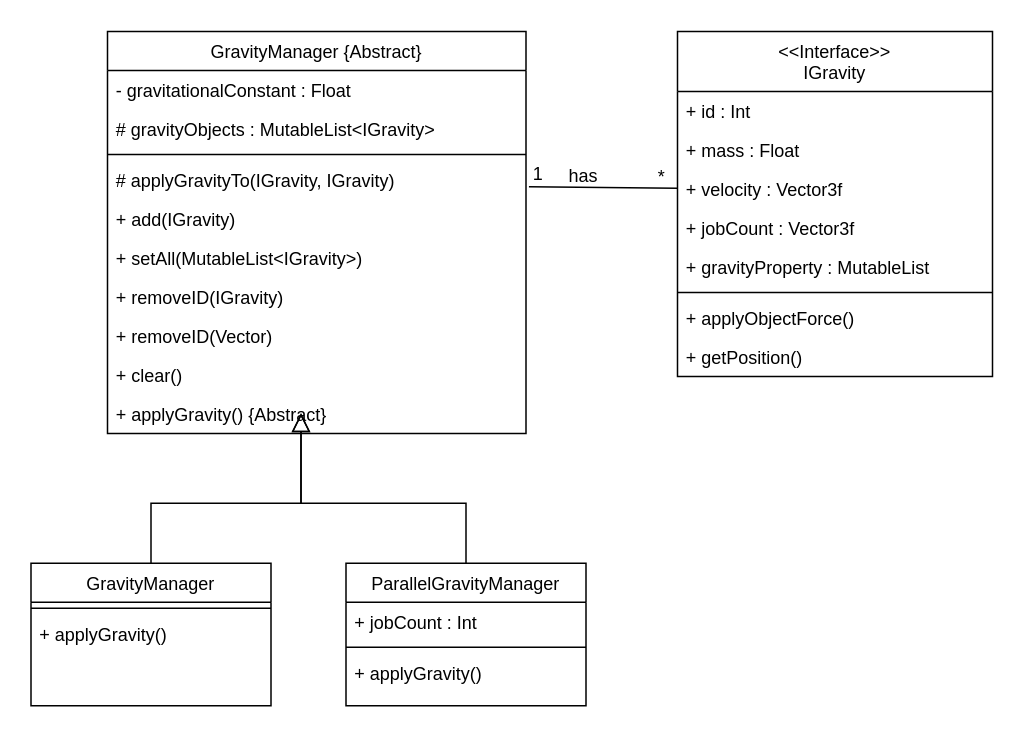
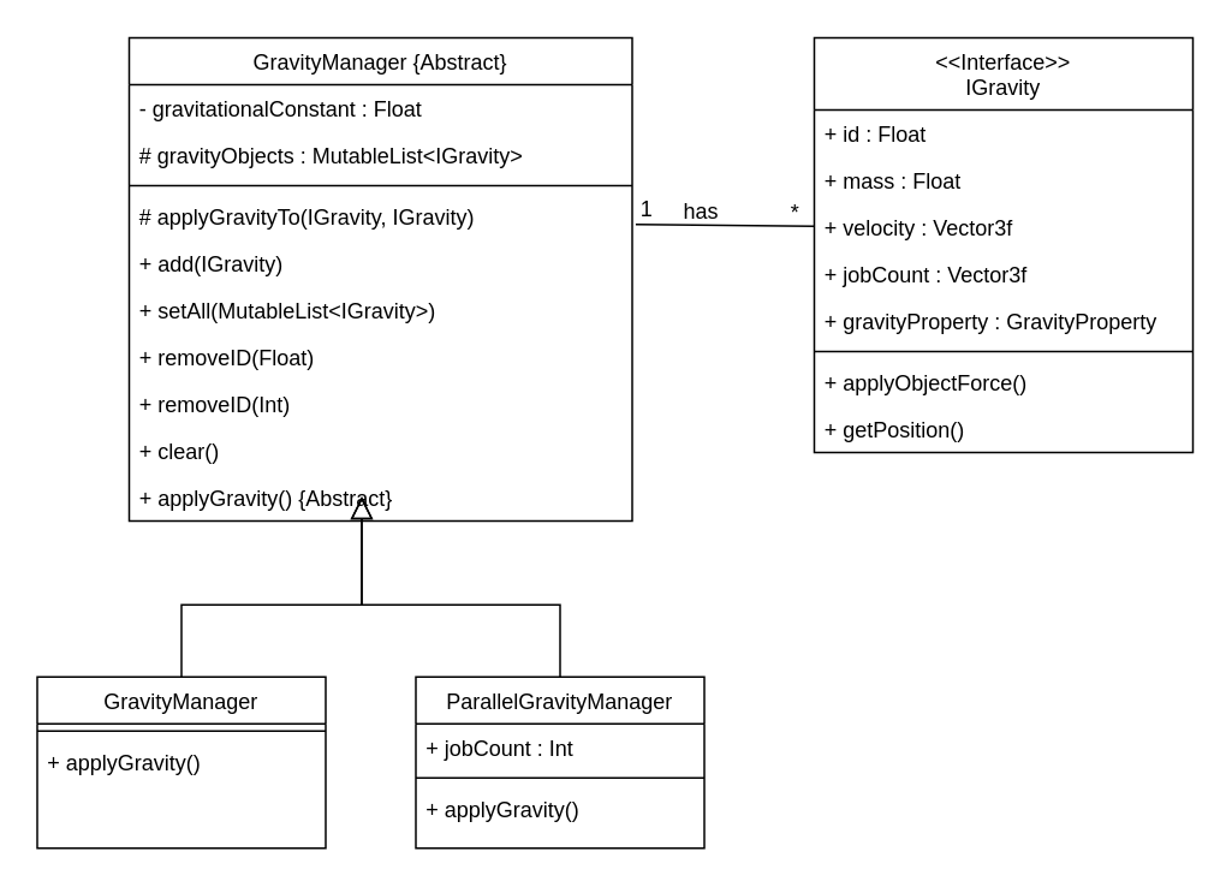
  <mxCell id="0" />
  <mxCell id="1" parent="0" />
  <mxCell id="2" value="GravityManager {Abstract}" style="swimlane;fontStyle=0;align=center;verticalAlign=top;childLayout=stackLayout;horizontal=1;startSize=26;horizontalStack=0;resizeParent=1;resizeLast=0;collapsible=1;marginBottom=0;rounded=0;shadow=0;strokeWidth=1;fillColor=none;" parent="1" vertex="1"><mxGeometry x="71" y="20.5" width="279" height="268" as="geometry"><mxRectangle x="230" y="140" width="160" height="26" as="alternateBounds" /></mxGeometry></mxCell>
  <mxCell id="3" value="- gravitationalConstant : Float" style="text;strokeColor=none;fillColor=none;align=left;verticalAlign=top;spacingLeft=4;spacingRight=4;overflow=hidden;rotatable=0;points=[[0,0.5],[1,0.5]];portConstraint=eastwest;" parent="2" vertex="1"><mxGeometry y="26" width="279" height="26" as="geometry" /></mxCell>
  <mxCell id="4" value="# gravityObjects : MutableList&lt;IGravity&gt;" style="text;strokeColor=none;fillColor=none;align=left;verticalAlign=top;spacingLeft=4;spacingRight=4;overflow=hidden;rotatable=0;points=[[0,0.5],[1,0.5]];portConstraint=eastwest;" parent="2" vertex="1"><mxGeometry y="52" width="279" height="26" as="geometry" /></mxCell>
  <mxCell id="5" value="" style="line;html=1;strokeWidth=1;align=left;verticalAlign=middle;spacingTop=-1;spacingLeft=3;spacingRight=3;rotatable=0;labelPosition=right;points=[];portConstraint=eastwest;" parent="2" vertex="1"><mxGeometry y="78" width="279" height="8" as="geometry" /></mxCell>
  <mxCell id="6" value="# applyGravityTo(IGravity, IGravity)" style="text;strokeColor=none;fillColor=none;align=left;verticalAlign=top;spacingLeft=4;spacingRight=4;overflow=hidden;rotatable=0;points=[[0,0.5],[1,0.5]];portConstraint=eastwest;" parent="2" vertex="1"><mxGeometry y="86" width="279" height="26" as="geometry" /></mxCell>
  <mxCell id="7" value="+ add(IGravity)" style="text;strokeColor=none;fillColor=none;align=left;verticalAlign=top;spacingLeft=4;spacingRight=4;overflow=hidden;rotatable=0;points=[[0,0.5],[1,0.5]];portConstraint=eastwest;" parent="2" vertex="1"><mxGeometry y="112" width="279" height="26" as="geometry" /></mxCell>
  <mxCell id="8" value="+ setAll(MutableList&lt;IGravity&gt;)" style="text;strokeColor=none;fillColor=none;align=left;verticalAlign=top;spacingLeft=4;spacingRight=4;overflow=hidden;rotatable=0;points=[[0,0.5],[1,0.5]];portConstraint=eastwest;" parent="2" vertex="1"><mxGeometry y="138" width="279" height="26" as="geometry" /></mxCell>
- <mxCell id="9" value="+ removeID(IGravity)" style="text;strokeColor=none;fillColor=none;align=left;verticalAlign=top;spacingLeft=4;spacingRight=4;overflow=hidden;rotatable=0;points=[[0,0.5],[1,0.5]];portConstraint=eastwest;" vertex="1" parent="2"><mxGeometry y="164" width="279" height="26" as="geometry" /></mxCell>
- <mxCell id="10" value="+ removeID(Vector)" style="text;strokeColor=none;fillColor=none;align=left;verticalAlign=top;spacingLeft=4;spacingRight=4;overflow=hidden;rotatable=0;points=[[0,0.5],[1,0.5]];portConstraint=eastwest;" parent="2" vertex="1"><mxGeometry y="190" width="279" height="26" as="geometry" /></mxCell>
+ <mxCell id="9" value="+ removeID(Float)" style="text;strokeColor=none;fillColor=none;align=left;verticalAlign=top;spacingLeft=4;spacingRight=4;overflow=hidden;rotatable=0;points=[[0,0.5],[1,0.5]];portConstraint=eastwest;" vertex="1" parent="2"><mxGeometry y="164" width="279" height="26" as="geometry" /></mxCell>
+ <mxCell id="10" value="+ removeID(Int)" style="text;strokeColor=none;fillColor=none;align=left;verticalAlign=top;spacingLeft=4;spacingRight=4;overflow=hidden;rotatable=0;points=[[0,0.5],[1,0.5]];portConstraint=eastwest;" parent="2" vertex="1"><mxGeometry y="190" width="279" height="26" as="geometry" /></mxCell>
  <mxCell id="11" value="+ clear() " style="text;strokeColor=none;fillColor=none;align=left;verticalAlign=top;spacingLeft=4;spacingRight=4;overflow=hidden;rotatable=0;points=[[0,0.5],[1,0.5]];portConstraint=eastwest;" parent="2" vertex="1"><mxGeometry y="216" width="279" height="26" as="geometry" /></mxCell>
  <mxCell id="12" value="+ applyGravity() {Abstract}" style="text;strokeColor=none;fillColor=none;align=left;verticalAlign=top;spacingLeft=4;spacingRight=4;overflow=hidden;rotatable=0;points=[[0,0.5],[1,0.5]];portConstraint=eastwest;" parent="2" vertex="1"><mxGeometry y="242" width="279" height="26" as="geometry" /></mxCell>
  <mxCell id="13" value="GravityManager" style="swimlane;fontStyle=0;align=center;verticalAlign=top;childLayout=stackLayout;horizontal=1;startSize=26;horizontalStack=0;resizeParent=1;resizeLast=0;collapsible=1;marginBottom=0;rounded=0;shadow=0;strokeWidth=1;fillColor=none;" parent="1" vertex="1"><mxGeometry x="20" y="375" width="160" height="95" as="geometry"><mxRectangle x="130" y="380" width="160" height="26" as="alternateBounds" /></mxGeometry></mxCell>
  <mxCell id="14" value="" style="line;html=1;strokeWidth=1;align=left;verticalAlign=middle;spacingTop=-1;spacingLeft=3;spacingRight=3;rotatable=0;labelPosition=right;points=[];portConstraint=eastwest;" parent="13" vertex="1"><mxGeometry y="26" width="160" height="8" as="geometry" /></mxCell>
  <mxCell id="15" value="+ applyGravity()" style="text;strokeColor=none;fillColor=none;align=left;verticalAlign=top;spacingLeft=4;spacingRight=4;overflow=hidden;rotatable=0;points=[[0,0.5],[1,0.5]];portConstraint=eastwest;" parent="13" vertex="1"><mxGeometry y="34" width="160" height="26" as="geometry" /></mxCell>
  <mxCell id="16" value="" style="endArrow=block;endSize=10;endFill=0;shadow=0;strokeWidth=1;rounded=0;edgeStyle=elbowEdgeStyle;elbow=vertical;" parent="1" source="13" edge="1"><mxGeometry width="160" relative="1" as="geometry"><mxPoint x="111" y="48" as="sourcePoint" /><mxPoint x="200" y="275" as="targetPoint" /><Array as="points"><mxPoint x="211" y="335" /></Array></mxGeometry></mxCell>
  <mxCell id="17" value="ParallelGravityManager" style="swimlane;fontStyle=0;align=center;verticalAlign=top;childLayout=stackLayout;horizontal=1;startSize=26;horizontalStack=0;resizeParent=1;resizeLast=0;collapsible=1;marginBottom=0;rounded=0;shadow=0;strokeWidth=1;fillColor=none;" parent="1" vertex="1"><mxGeometry x="230" y="375" width="160" height="95" as="geometry"><mxRectangle x="340" y="380" width="170" height="26" as="alternateBounds" /></mxGeometry></mxCell>
  <mxCell id="18" value="+ jobCount : Int" style="text;align=left;verticalAlign=top;spacingLeft=4;spacingRight=4;overflow=hidden;rotatable=0;points=[[0,0.5],[1,0.5]];portConstraint=eastwest;" parent="17" vertex="1"><mxGeometry y="26" width="160" height="26" as="geometry" /></mxCell>
  <mxCell id="19" value="" style="line;html=1;strokeWidth=1;align=left;verticalAlign=middle;spacingTop=-1;spacingLeft=3;spacingRight=3;rotatable=0;labelPosition=right;points=[];portConstraint=eastwest;" parent="17" vertex="1"><mxGeometry y="52" width="160" height="8" as="geometry" /></mxCell>
  <mxCell id="20" value="+ applyGravity()" style="text;strokeColor=none;fillColor=none;align=left;verticalAlign=top;spacingLeft=4;spacingRight=4;overflow=hidden;rotatable=0;points=[[0,0.5],[1,0.5]];portConstraint=eastwest;" parent="17" vertex="1"><mxGeometry y="60" width="160" height="26" as="geometry" /></mxCell>
  <mxCell id="21" value="" style="endArrow=block;endSize=10;endFill=0;shadow=0;strokeWidth=1;rounded=0;edgeStyle=elbowEdgeStyle;elbow=vertical;" parent="1" source="17" edge="1"><mxGeometry width="160" relative="1" as="geometry"><mxPoint x="121" y="218" as="sourcePoint" /><mxPoint x="200" y="275" as="targetPoint" /><Array as="points"><mxPoint x="211" y="335" /><mxPoint x="211" y="335" /><mxPoint x="211" y="335" /></Array></mxGeometry></mxCell>
  <mxCell id="22" value="&lt;&lt;Interface&gt;&gt;&#10;IGravity" style="swimlane;fontStyle=0;align=center;verticalAlign=top;childLayout=stackLayout;horizontal=1;startSize=40;horizontalStack=0;resizeParent=1;resizeLast=0;collapsible=1;marginBottom=0;rounded=0;shadow=0;strokeWidth=1;fillColor=none;" parent="1" vertex="1"><mxGeometry x="451" y="20.5" width="210" height="230" as="geometry"><mxRectangle x="550" y="140" width="160" height="26" as="alternateBounds" /></mxGeometry></mxCell>
- <mxCell id="23" value="+ id : Int" style="text;strokeColor=none;fillColor=none;align=left;verticalAlign=top;spacingLeft=4;spacingRight=4;overflow=hidden;rotatable=0;points=[[0,0.5],[1,0.5]];portConstraint=eastwest;" parent="22" vertex="1"><mxGeometry y="40" width="210" height="26" as="geometry" /></mxCell>
+ <mxCell id="23" value="+ id : Float" style="text;strokeColor=none;fillColor=none;align=left;verticalAlign=top;spacingLeft=4;spacingRight=4;overflow=hidden;rotatable=0;points=[[0,0.5],[1,0.5]];portConstraint=eastwest;" parent="22" vertex="1"><mxGeometry y="40" width="210" height="26" as="geometry" /></mxCell>
  <mxCell id="24" value="+ mass : Float" style="text;strokeColor=none;fillColor=none;align=left;verticalAlign=top;spacingLeft=4;spacingRight=4;overflow=hidden;rotatable=0;points=[[0,0.5],[1,0.5]];portConstraint=eastwest;" parent="22" vertex="1"><mxGeometry y="66" width="210" height="26" as="geometry" /></mxCell>
  <mxCell id="25" value="+ velocity : Vector3f" style="text;strokeColor=none;fillColor=none;align=left;verticalAlign=top;spacingLeft=4;spacingRight=4;overflow=hidden;rotatable=0;points=[[0,0.5],[1,0.5]];portConstraint=eastwest;" parent="22" vertex="1"><mxGeometry y="92" width="210" height="26" as="geometry" /></mxCell>
  <mxCell id="26" value="+ jobCount : Vector3f" style="text;strokeColor=none;fillColor=none;align=left;verticalAlign=top;spacingLeft=4;spacingRight=4;overflow=hidden;rotatable=0;points=[[0,0.5],[1,0.5]];portConstraint=eastwest;" parent="22" vertex="1"><mxGeometry y="118" width="210" height="26" as="geometry" /></mxCell>
- <mxCell id="27" value="+ gravityProperty : MutableList" style="text;strokeColor=none;fillColor=none;align=left;verticalAlign=top;spacingLeft=4;spacingRight=4;overflow=hidden;rotatable=0;points=[[0,0.5],[1,0.5]];portConstraint=eastwest;" parent="22" vertex="1"><mxGeometry y="144" width="210" height="26" as="geometry" /></mxCell>
+ <mxCell id="27" value="+ gravityProperty : GravityProperty" style="text;strokeColor=none;fillColor=none;align=left;verticalAlign=top;spacingLeft=4;spacingRight=4;overflow=hidden;rotatable=0;points=[[0,0.5],[1,0.5]];portConstraint=eastwest;" parent="22" vertex="1"><mxGeometry y="144" width="210" height="26" as="geometry" /></mxCell>
  <mxCell id="28" value="" style="line;html=1;strokeWidth=1;align=left;verticalAlign=middle;spacingTop=-1;spacingLeft=3;spacingRight=3;rotatable=0;labelPosition=right;points=[];portConstraint=eastwest;" parent="22" vertex="1"><mxGeometry y="170" width="210" height="8" as="geometry" /></mxCell>
  <mxCell id="29" value="+ applyObjectForce()" style="text;strokeColor=none;fillColor=none;align=left;verticalAlign=top;spacingLeft=4;spacingRight=4;overflow=hidden;rotatable=0;points=[[0,0.5],[1,0.5]];portConstraint=eastwest;" parent="22" vertex="1"><mxGeometry y="178" width="210" height="26" as="geometry" /></mxCell>
  <mxCell id="30" value="+ getPosition()" style="text;strokeColor=none;fillColor=none;align=left;verticalAlign=top;spacingLeft=4;spacingRight=4;overflow=hidden;rotatable=0;points=[[0,0.5],[1,0.5]];portConstraint=eastwest;" parent="22" vertex="1"><mxGeometry y="204" width="210" height="26" as="geometry" /></mxCell>
  <mxCell id="31" value="" style="endArrow=none;shadow=0;strokeWidth=1;rounded=0;endFill=0;edgeStyle=elbowEdgeStyle;elbow=vertical;entryX=0;entryY=0.5;entryDx=0;entryDy=0;exitX=1.007;exitY=0.981;exitDx=0;exitDy=0;exitPerimeter=0;" parent="1" target="25" edge="1"><mxGeometry x="0.5" y="41" relative="1" as="geometry"><mxPoint x="351.953" y="124.006" as="sourcePoint" /><mxPoint x="451" y="136" as="targetPoint" /><mxPoint x="-40" y="32" as="offset" /></mxGeometry></mxCell>
  <mxCell id="32" value="1" style="resizable=0;align=left;verticalAlign=bottom;labelBackgroundColor=none;fontSize=12;" parent="31" connectable="0" vertex="1"><mxGeometry x="-1" relative="1" as="geometry"><mxPoint x="1" as="offset" /></mxGeometry></mxCell>
  <mxCell id="33" value="*" style="resizable=0;align=right;verticalAlign=bottom;labelBackgroundColor=none;fontSize=12;" parent="31" connectable="0" vertex="1"><mxGeometry x="1" relative="1" as="geometry"><mxPoint x="-7" as="offset" /></mxGeometry></mxCell>
  <mxCell id="34" value="has" style="text;html=1;resizable=0;points=[];;align=center;verticalAlign=middle;labelBackgroundColor=none;rounded=0;shadow=0;strokeWidth=1;fontSize=12;" parent="31" vertex="1" connectable="0"><mxGeometry x="0.5" y="49" relative="1" as="geometry"><mxPoint x="-38" y="40" as="offset" /></mxGeometry></mxCell>
